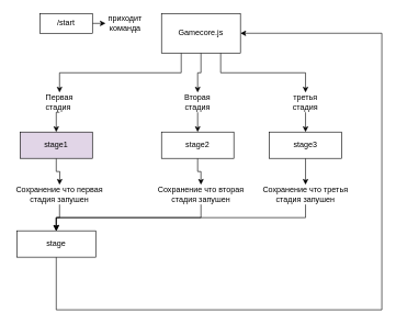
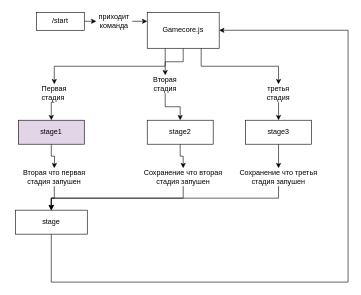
  <mxCell id="0" />
  <mxCell id="1" parent="0" />
  <mxCell id="2" style="edgeStyle=orthogonalEdgeStyle;rounded=0;orthogonalLoop=1;jettySize=auto;html=1;exitX=1;exitY=0.5;exitDx=0;exitDy=0;entryX=0;entryY=0.5;entryDx=0;entryDy=0;" edge="1" parent="1" source="3" target="5"><mxGeometry relative="1" as="geometry" /></mxCell>
  <mxCell id="3" value="/start" style="rounded=0;whiteSpace=wrap;html=1;" vertex="1" parent="1"><mxGeometry x="60" y="20" width="80" height="30" as="geometry" /></mxCell>
+ <mxCell id="4" style="edgeStyle=orthogonalEdgeStyle;rounded=0;orthogonalLoop=1;jettySize=auto;html=1;exitX=1;exitY=0.5;exitDx=0;exitDy=0;entryX=0;entryY=0.25;entryDx=0;entryDy=0;" edge="1" parent="1" source="5" target="9"><mxGeometry relative="1" as="geometry" /></mxCell>
  <mxCell id="5" value="приходит команда" style="text;html=1;strokeColor=none;fillColor=none;align=center;verticalAlign=middle;whiteSpace=wrap;rounded=0;" vertex="1" parent="1"><mxGeometry x="160" y="20" width="60" height="30" as="geometry" /></mxCell>
  <mxCell id="6" style="edgeStyle=orthogonalEdgeStyle;rounded=0;orthogonalLoop=1;jettySize=auto;html=1;exitX=0.25;exitY=1;exitDx=0;exitDy=0;entryX=0.5;entryY=0;entryDx=0;entryDy=0;" edge="1" parent="1" source="9" target="11"><mxGeometry relative="1" as="geometry" /></mxCell>
  <mxCell id="7" style="edgeStyle=orthogonalEdgeStyle;rounded=0;orthogonalLoop=1;jettySize=auto;html=1;exitX=0.5;exitY=1;exitDx=0;exitDy=0;entryX=0.5;entryY=0;entryDx=0;entryDy=0;" edge="1" parent="1" source="9" target="17"><mxGeometry relative="1" as="geometry" /></mxCell>
  <mxCell id="8" style="edgeStyle=orthogonalEdgeStyle;rounded=0;orthogonalLoop=1;jettySize=auto;html=1;exitX=0.75;exitY=1;exitDx=0;exitDy=0;entryX=0.5;entryY=0;entryDx=0;entryDy=0;" edge="1" parent="1" source="9" target="21"><mxGeometry relative="1" as="geometry" /></mxCell>
  <mxCell id="9" value="Gamecore.js" style="rounded=0;whiteSpace=wrap;html=1;" vertex="1" parent="1"><mxGeometry x="245" y="20" width="120" height="60" as="geometry" /></mxCell>
  <mxCell id="10" style="edgeStyle=orthogonalEdgeStyle;rounded=0;orthogonalLoop=1;jettySize=auto;html=1;exitX=0.5;exitY=1;exitDx=0;exitDy=0;entryX=0.5;entryY=0;entryDx=0;entryDy=0;" edge="1" parent="1" source="11" target="13"><mxGeometry relative="1" as="geometry" /></mxCell>
  <mxCell id="11" value="Первая стадия&amp;nbsp;" style="text;html=1;strokeColor=none;fillColor=none;align=center;verticalAlign=middle;whiteSpace=wrap;rounded=0;" vertex="1" parent="1"><mxGeometry x="60" y="140" width="60" height="30" as="geometry" /></mxCell>
  <mxCell id="12" style="edgeStyle=orthogonalEdgeStyle;rounded=0;orthogonalLoop=1;jettySize=auto;html=1;exitX=0.5;exitY=1;exitDx=0;exitDy=0;entryX=0.5;entryY=0;entryDx=0;entryDy=0;" edge="1" parent="1" source="13"><mxGeometry relative="1" as="geometry"><mxPoint x="90" y="280" as="targetPoint" /></mxGeometry></mxCell>
  <mxCell id="13" value="stage1" style="rounded=0;whiteSpace=wrap;html=1;fillColor=#e1d5e7;" vertex="1" parent="1"><mxGeometry x="30" y="200" width="110" height="40" as="geometry" /></mxCell>
  <mxCell id="14" style="edgeStyle=orthogonalEdgeStyle;rounded=0;orthogonalLoop=1;jettySize=auto;html=1;exitX=0.5;exitY=1;exitDx=0;exitDy=0;entryX=0.5;entryY=0;entryDx=0;entryDy=0;" edge="1" parent="1" source="15" target="29"><mxGeometry relative="1" as="geometry" /></mxCell>
- <mxCell id="15" value="Сохранение что первая стадия запушен" style="text;html=1;strokeColor=none;fillColor=none;align=center;verticalAlign=middle;whiteSpace=wrap;rounded=0;" vertex="1" parent="1"><mxGeometry y="280" width="140" height="30" as="geometry" x="20" /></mxCell>
+ <mxCell id="15" value="Вторая что первая стадия запушен" style="text;html=1;strokeColor=none;fillColor=none;align=center;verticalAlign=middle;whiteSpace=wrap;rounded=0;" vertex="1" parent="1"><mxGeometry y="280" width="140" height="30" as="geometry" x="20" /></mxCell>
  <mxCell id="16" style="edgeStyle=orthogonalEdgeStyle;rounded=0;orthogonalLoop=1;jettySize=auto;html=1;exitX=0.5;exitY=1;exitDx=0;exitDy=0;entryX=0.5;entryY=0;entryDx=0;entryDy=0;" edge="1" parent="1" source="17" target="19"><mxGeometry relative="1" as="geometry" /></mxCell>
- <mxCell id="17" value="Вторая стадия" style="text;html=1;strokeColor=none;fillColor=none;align=center;verticalAlign=middle;whiteSpace=wrap;rounded=0;" vertex="1" parent="1"><mxGeometry x="270" y="140" width="60" height="30" as="geometry" /></mxCell>
+ <mxCell id="17" value="Вторая стадия" style="text;html=1;strokeColor=none;fillColor=none;align=center;verticalAlign=middle;whiteSpace=wrap;rounded=0;" vertex="1" parent="1"><mxGeometry x="245" y="125" width="60" height="30" as="geometry" /></mxCell>
  <mxCell id="18" style="edgeStyle=orthogonalEdgeStyle;rounded=0;orthogonalLoop=1;jettySize=auto;html=1;exitX=0.5;exitY=1;exitDx=0;exitDy=0;" edge="1" parent="1" source="19" target="25"><mxGeometry relative="1" as="geometry" /></mxCell>
  <mxCell id="19" value="stage2" style="rounded=0;whiteSpace=wrap;html=1;" vertex="1" parent="1"><mxGeometry x="245" y="200" width="110" height="40" as="geometry" /></mxCell>
  <mxCell id="20" style="edgeStyle=orthogonalEdgeStyle;rounded=0;orthogonalLoop=1;jettySize=auto;html=1;exitX=0.5;exitY=1;exitDx=0;exitDy=0;entryX=0.5;entryY=0;entryDx=0;entryDy=0;" edge="1" parent="1" source="21" target="23"><mxGeometry relative="1" as="geometry" /></mxCell>
  <mxCell id="21" value="третья стадия" style="text;html=1;strokeColor=none;fillColor=none;align=center;verticalAlign=middle;whiteSpace=wrap;rounded=0;" vertex="1" parent="1"><mxGeometry x="434" y="140" width="60" height="30" as="geometry" /></mxCell>
  <mxCell id="22" style="edgeStyle=orthogonalEdgeStyle;rounded=0;orthogonalLoop=1;jettySize=auto;html=1;exitX=0.5;exitY=1;exitDx=0;exitDy=0;" edge="1" parent="1" source="23" target="27"><mxGeometry relative="1" as="geometry" /></mxCell>
  <mxCell id="23" value="stage3" style="rounded=0;whiteSpace=wrap;html=1;" vertex="1" parent="1"><mxGeometry x="409" y="200" width="110" height="40" as="geometry" /></mxCell>
  <mxCell id="24" style="edgeStyle=orthogonalEdgeStyle;rounded=0;orthogonalLoop=1;jettySize=auto;html=1;exitX=0.5;exitY=1;exitDx=0;exitDy=0;entryX=0.5;entryY=0;entryDx=0;entryDy=0;" edge="1" parent="1" source="25" target="29"><mxGeometry relative="1" as="geometry" /></mxCell>
  <mxCell id="25" value="Сохранение что вторая стадия запушен" style="text;html=1;strokeColor=none;fillColor=none;align=center;verticalAlign=middle;whiteSpace=wrap;rounded=0;" vertex="1" parent="1"><mxGeometry x="235" y="280" width="140" height="30" as="geometry" /></mxCell>
  <mxCell id="26" style="edgeStyle=orthogonalEdgeStyle;rounded=0;orthogonalLoop=1;jettySize=auto;html=1;exitX=0.5;exitY=1;exitDx=0;exitDy=0;entryX=0.5;entryY=0;entryDx=0;entryDy=0;" edge="1" parent="1" source="27" target="29"><mxGeometry relative="1" as="geometry" /></mxCell>
  <mxCell id="27" value="Сохранение что третья стадия запушен" style="text;html=1;strokeColor=none;fillColor=none;align=center;verticalAlign=middle;whiteSpace=wrap;rounded=0;" vertex="1" parent="1"><mxGeometry x="394" y="280" width="140" height="30" as="geometry" /></mxCell>
  <mxCell id="28" style="edgeStyle=orthogonalEdgeStyle;rounded=0;orthogonalLoop=1;jettySize=auto;html=1;exitX=0.5;exitY=1;exitDx=0;exitDy=0;entryX=1;entryY=0.5;entryDx=0;entryDy=0;" edge="1" parent="1" source="29" target="9"><mxGeometry relative="1" as="geometry"><Array as="points"><mxPoint x="85" y="470" /><mxPoint x="580" y="470" /><mxPoint x="580" y="50" /></Array></mxGeometry></mxCell>
  <mxCell id="29" value="stage" style="rounded=0;whiteSpace=wrap;html=1;" vertex="1" parent="1"><mxGeometry x="25" y="350" width="120" height="40" as="geometry" /></mxCell>
